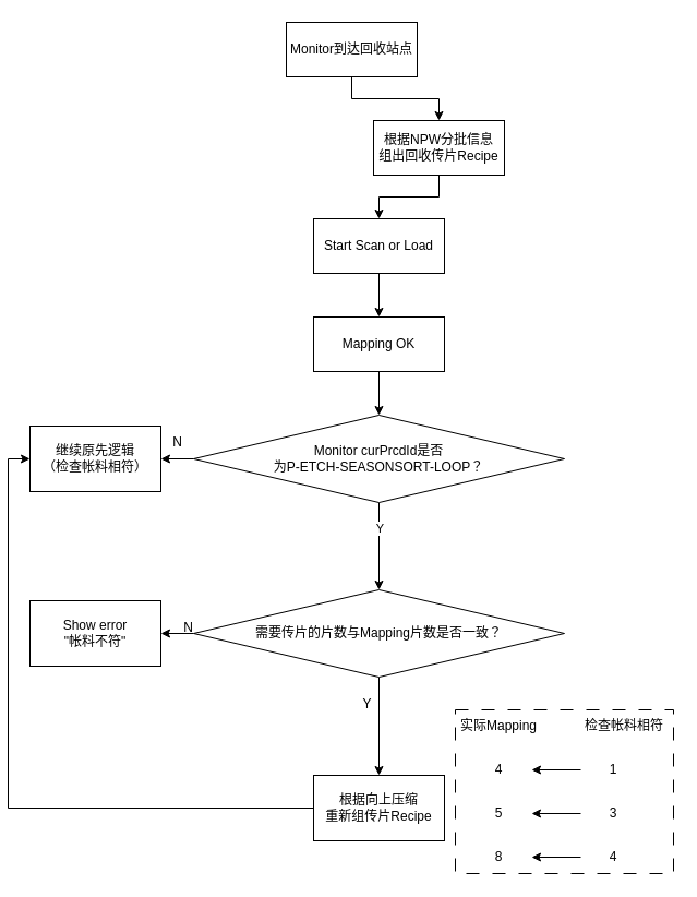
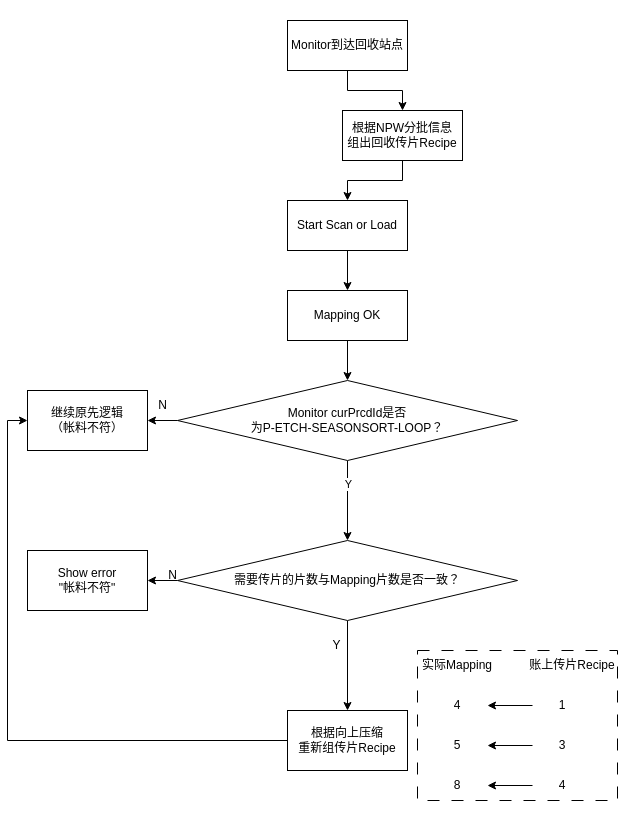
  <mxCell id="0" />
  <mxCell id="1" parent="0" />
  <mxCell id="2" style="edgeStyle=orthogonalEdgeStyle;rounded=0;orthogonalLoop=1;jettySize=auto;html=1;exitX=0.5;exitY=1;exitDx=0;exitDy=0;entryX=0.5;entryY=0;entryDx=0;entryDy=0;" edge="1" parent="1" source="3" target="10"><mxGeometry relative="1" as="geometry"><mxPoint x="410" y="180" as="targetPoint" /></mxGeometry></mxCell>
- <mxCell id="3" value="Monitor到达回收站点" style="rounded=0;whiteSpace=wrap;html=1;" vertex="1" parent="1"><mxGeometry x="255" y="20" width="120" height="50" as="geometry" /></mxCell>
+ <mxCell id="3" value="Monitor到达回收站点" style="rounded=0;whiteSpace=wrap;html=1;" vertex="1" parent="1"><mxGeometry x="280" y="20" width="120" height="50" as="geometry" /></mxCell>
  <mxCell id="4" value="" style="edgeStyle=orthogonalEdgeStyle;rounded=0;orthogonalLoop=1;jettySize=auto;html=1;" edge="1" parent="1" source="7" target="8"><mxGeometry relative="1" as="geometry" /></mxCell>
  <mxCell id="5" value="" style="edgeStyle=orthogonalEdgeStyle;rounded=0;orthogonalLoop=1;jettySize=auto;html=1;entryX=0.5;entryY=0;entryDx=0;entryDy=0;" edge="1" parent="1" source="7" target="18"><mxGeometry relative="1" as="geometry"><mxPoint x="340" y="520" as="targetPoint" /></mxGeometry></mxCell>
  <mxCell id="6" value="Y" style="edgeLabel;html=1;align=center;verticalAlign=middle;resizable=0;points=[];" vertex="1" connectable="0" parent="5"><mxGeometry x="-0.786" y="-1" relative="1" as="geometry"><mxPoint x="1" y="14" as="offset" /></mxGeometry></mxCell>
  <mxCell id="7" value="Monitor curPrcdId是否&lt;br&gt;为P-ETCH-SEASONSORT-LOOP？" style="rhombus;whiteSpace=wrap;html=1;" vertex="1" parent="1"><mxGeometry x="170" y="380" width="340" height="80" as="geometry" /></mxCell>
- <mxCell id="8" value="继续原先逻辑&lt;br&gt;（检查帐料相符）" style="whiteSpace=wrap;html=1;" vertex="1" parent="1"><mxGeometry x="20" y="390" width="120" height="60" as="geometry" /></mxCell>
+ <mxCell id="8" value="继续原先逻辑&lt;br&gt;（帐料不符）" style="whiteSpace=wrap;html=1;" vertex="1" parent="1"><mxGeometry x="20" y="390" width="120" height="60" as="geometry" /></mxCell>
  <mxCell id="9" value="" style="edgeStyle=orthogonalEdgeStyle;rounded=0;orthogonalLoop=1;jettySize=auto;html=1;" edge="1" parent="1" source="10" target="12"><mxGeometry relative="1" as="geometry" /></mxCell>
  <mxCell id="10" value="根据NPW分批信息&lt;br&gt;组出回收传片Recipe" style="rounded=0;whiteSpace=wrap;html=1;" vertex="1" parent="1"><mxGeometry x="335" y="110" width="120" height="50" as="geometry" /></mxCell>
  <mxCell id="11" value="" style="edgeStyle=orthogonalEdgeStyle;rounded=0;orthogonalLoop=1;jettySize=auto;html=1;" edge="1" parent="1" source="12" target="14"><mxGeometry relative="1" as="geometry" /></mxCell>
  <mxCell id="12" value="Start Scan or Load" style="rounded=0;whiteSpace=wrap;html=1;" vertex="1" parent="1"><mxGeometry x="280" y="200" width="120" height="50" as="geometry" /></mxCell>
  <mxCell id="13" style="edgeStyle=orthogonalEdgeStyle;rounded=0;orthogonalLoop=1;jettySize=auto;html=1;exitX=0.5;exitY=1;exitDx=0;exitDy=0;entryX=0.5;entryY=0;entryDx=0;entryDy=0;" edge="1" parent="1" source="14" target="7"><mxGeometry relative="1" as="geometry" /></mxCell>
  <mxCell id="14" value="Mapping OK" style="rounded=0;whiteSpace=wrap;html=1;" vertex="1" parent="1"><mxGeometry x="280" y="290" width="120" height="50" as="geometry" /></mxCell>
  <mxCell id="15" value="N" style="text;html=1;align=center;verticalAlign=middle;resizable=0;points=[];autosize=1;strokeColor=none;fillColor=none;" vertex="1" parent="1"><mxGeometry x="140" y="390" width="30" height="30" as="geometry" /></mxCell>
  <mxCell id="16" value="" style="edgeStyle=orthogonalEdgeStyle;rounded=0;orthogonalLoop=1;jettySize=auto;html=1;" edge="1" parent="1" source="18" target="21"><mxGeometry relative="1" as="geometry" /></mxCell>
  <mxCell id="17" style="edgeStyle=orthogonalEdgeStyle;rounded=0;orthogonalLoop=1;jettySize=auto;html=1;exitX=0;exitY=0.5;exitDx=0;exitDy=0;entryX=1;entryY=0.5;entryDx=0;entryDy=0;" edge="1" parent="1" source="18" target="19"><mxGeometry relative="1" as="geometry" /></mxCell>
  <mxCell id="18" value="需要传片的片数与Mapping片数是否一致？" style="rhombus;whiteSpace=wrap;html=1;" vertex="1" parent="1"><mxGeometry x="170" y="540" width="340" height="80" as="geometry" /></mxCell>
  <mxCell id="19" value="Show error &lt;br&gt;&quot;帐料不符&quot;" style="rounded=0;whiteSpace=wrap;html=1;" vertex="1" parent="1"><mxGeometry x="20" y="550" width="120" height="60" as="geometry" /></mxCell>
  <mxCell id="20" style="edgeStyle=orthogonalEdgeStyle;rounded=0;orthogonalLoop=1;jettySize=auto;html=1;exitX=0;exitY=0.5;exitDx=0;exitDy=0;entryX=0;entryY=0.5;entryDx=0;entryDy=0;" edge="1" parent="1" source="21" target="8"><mxGeometry relative="1" as="geometry" /></mxCell>
  <mxCell id="21" value="根据向上压缩&lt;br&gt;重新组传片Recipe" style="whiteSpace=wrap;html=1;" vertex="1" parent="1"><mxGeometry x="280" y="710" width="120" height="60" as="geometry" /></mxCell>
  <mxCell id="22" value="实际Mapping" style="text;html=1;strokeColor=none;fillColor=none;align=center;verticalAlign=middle;whiteSpace=wrap;rounded=0;" vertex="1" parent="1"><mxGeometry x="410" y="650" width="80" height="30" as="geometry" /></mxCell>
  <mxCell id="23" value="4" style="text;html=1;strokeColor=none;fillColor=none;align=center;verticalAlign=middle;whiteSpace=wrap;rounded=0;" vertex="1" parent="1"><mxGeometry x="420" y="690" width="60" height="30" as="geometry" /></mxCell>
  <mxCell id="24" value="5" style="text;html=1;strokeColor=none;fillColor=none;align=center;verticalAlign=middle;whiteSpace=wrap;rounded=0;" vertex="1" parent="1"><mxGeometry x="420" y="730" width="60" height="30" as="geometry" /></mxCell>
  <mxCell id="25" value="8" style="text;html=1;strokeColor=none;fillColor=none;align=center;verticalAlign=middle;whiteSpace=wrap;rounded=0;" vertex="1" parent="1"><mxGeometry x="420" y="770" width="60" height="30" as="geometry" /></mxCell>
- <mxCell id="26" value="检查帐料相符" style="text;html=1;strokeColor=none;fillColor=none;align=center;verticalAlign=middle;whiteSpace=wrap;rounded=0;" vertex="1" parent="1"><mxGeometry x="520" y="650" width="90" height="30" as="geometry" /></mxCell>
+ <mxCell id="26" value="账上传片Recipe" style="text;html=1;strokeColor=none;fillColor=none;align=center;verticalAlign=middle;whiteSpace=wrap;rounded=0;" vertex="1" parent="1"><mxGeometry x="520" y="650" width="90" height="30" as="geometry" /></mxCell>
  <mxCell id="27" style="edgeStyle=orthogonalEdgeStyle;rounded=0;orthogonalLoop=1;jettySize=auto;html=1;exitX=0;exitY=0.5;exitDx=0;exitDy=0;" edge="1" parent="1" source="28" target="23"><mxGeometry relative="1" as="geometry" /></mxCell>
  <mxCell id="28" value="1" style="text;html=1;strokeColor=none;fillColor=none;align=center;verticalAlign=middle;whiteSpace=wrap;rounded=0;" vertex="1" parent="1"><mxGeometry x="525" y="690" width="60" height="30" as="geometry" /></mxCell>
  <mxCell id="29" style="edgeStyle=orthogonalEdgeStyle;rounded=0;orthogonalLoop=1;jettySize=auto;html=1;exitX=0;exitY=0.5;exitDx=0;exitDy=0;entryX=1;entryY=0.5;entryDx=0;entryDy=0;" edge="1" parent="1" source="30" target="24"><mxGeometry relative="1" as="geometry" /></mxCell>
  <mxCell id="30" value="3" style="text;html=1;strokeColor=none;fillColor=none;align=center;verticalAlign=middle;whiteSpace=wrap;rounded=0;" vertex="1" parent="1"><mxGeometry x="525" y="730" width="60" height="30" as="geometry" /></mxCell>
  <mxCell id="31" style="edgeStyle=orthogonalEdgeStyle;rounded=0;orthogonalLoop=1;jettySize=auto;html=1;exitX=0;exitY=0.5;exitDx=0;exitDy=0;" edge="1" parent="1" source="32" target="25"><mxGeometry relative="1" as="geometry" /></mxCell>
  <mxCell id="32" value="4" style="text;html=1;strokeColor=none;fillColor=none;align=center;verticalAlign=middle;whiteSpace=wrap;rounded=0;" vertex="1" parent="1"><mxGeometry x="525" y="770" width="60" height="30" as="geometry" /></mxCell>
  <mxCell id="33" value="" style="rounded=0;whiteSpace=wrap;html=1;dashed=1;dashPattern=12 12;fillColor=none;" vertex="1" parent="1"><mxGeometry x="410" y="650" width="200" height="150" as="geometry" /></mxCell>
  <mxCell id="34" value="N" style="text;html=1;align=center;verticalAlign=middle;resizable=0;points=[];autosize=1;strokeColor=none;fillColor=none;" vertex="1" parent="1"><mxGeometry x="150" y="560" width="30" height="30" as="geometry" /></mxCell>
  <mxCell id="35" value="Y" style="text;html=1;align=center;verticalAlign=middle;resizable=0;points=[];autosize=1;strokeColor=none;fillColor=none;" vertex="1" parent="1"><mxGeometry x="314" y="630" width="30" height="30" as="geometry" /></mxCell>
